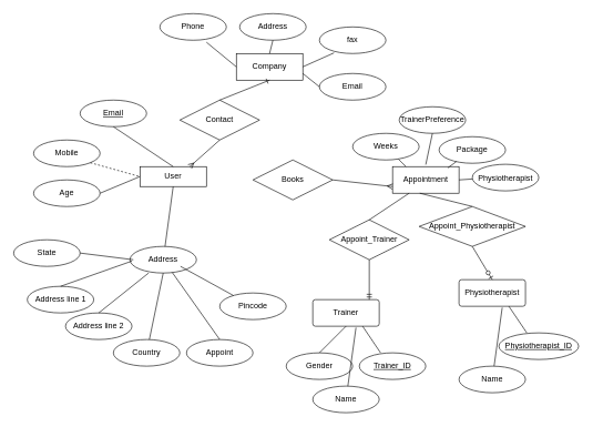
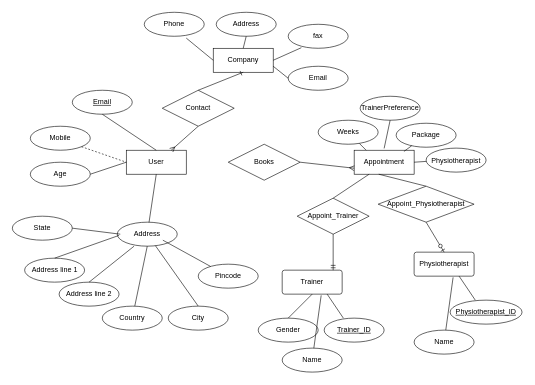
  <mxCell id="0" />
  <mxCell id="1" parent="0" />
- <mxCell id="2" value="User" style="whiteSpace=wrap;html=1;align=center;" vertex="1" parent="1"><mxGeometry x="210" y="250" width="100" height="30" as="geometry" /></mxCell>
+ <mxCell id="2" value="User" style="whiteSpace=wrap;html=1;align=center;" vertex="1" parent="1"><mxGeometry x="210" y="250" width="100" height="40" as="geometry" /></mxCell>
  <mxCell id="3" value="Appointment" style="whiteSpace=wrap;html=1;align=center;" vertex="1" parent="1"><mxGeometry x="590" y="250" width="100" height="40" as="geometry" /></mxCell>
  <mxCell id="4" value="Email" style="ellipse;whiteSpace=wrap;html=1;align=center;fontStyle=4;" vertex="1" parent="1"><mxGeometry x="120" y="150" width="100" height="40" as="geometry" /></mxCell>
  <mxCell id="5" value="" style="endArrow=none;html=1;rounded=0;exitX=0.5;exitY=1;exitDx=0;exitDy=0;entryX=0.5;entryY=0;entryDx=0;entryDy=0;" edge="1" parent="1" source="4" target="2"><mxGeometry relative="1" as="geometry"><mxPoint x="340" y="280" as="sourcePoint" /><mxPoint x="500" y="280" as="targetPoint" /></mxGeometry></mxCell>
  <mxCell id="6" value="Mobile" style="ellipse;whiteSpace=wrap;html=1;align=center;" vertex="1" parent="1"><mxGeometry x="50" y="210" width="100" height="40" as="geometry" /></mxCell>
  <mxCell id="7" value="Address" style="ellipse;whiteSpace=wrap;html=1;align=center;" vertex="1" parent="1"><mxGeometry x="195" y="370" width="100" height="40" as="geometry" /></mxCell>
  <mxCell id="8" value="Age" style="ellipse;whiteSpace=wrap;html=1;align=center;" vertex="1" parent="1"><mxGeometry x="50" y="270" width="100" height="40" as="geometry" /></mxCell>
  <mxCell id="9" value="" style="endArrow=none;html=1;rounded=0;exitX=1;exitY=1;exitDx=0;exitDy=0;entryX=0;entryY=0.5;entryDx=0;entryDy=0;dashed=1;" edge="1" parent="1" source="6" target="2"><mxGeometry relative="1" as="geometry"><mxPoint x="120" y="220" as="sourcePoint" /><mxPoint x="200" y="260" as="targetPoint" /></mxGeometry></mxCell>
  <mxCell id="10" value="" style="endArrow=none;html=1;rounded=0;exitX=1;exitY=0.5;exitDx=0;exitDy=0;entryX=0;entryY=0.5;entryDx=0;entryDy=0;" edge="1" parent="1" source="8" target="2"><mxGeometry relative="1" as="geometry"><mxPoint x="340" y="280" as="sourcePoint" /><mxPoint x="500" y="280" as="targetPoint" /></mxGeometry></mxCell>
  <mxCell id="11" value="" style="endArrow=none;html=1;rounded=0;entryX=0.5;entryY=1;entryDx=0;entryDy=0;" edge="1" parent="1" source="7" target="2"><mxGeometry relative="1" as="geometry"><mxPoint x="485" y="320" as="sourcePoint" /><mxPoint x="380" y="330" as="targetPoint" /></mxGeometry></mxCell>
  <mxCell id="12" value="Address line 2" style="ellipse;whiteSpace=wrap;html=1;align=center;" vertex="1" parent="1"><mxGeometry x="98" y="470" width="100" height="40" as="geometry" /></mxCell>
  <mxCell id="13" value="" style="endArrow=none;html=1;rounded=0;exitX=0.5;exitY=0;exitDx=0;exitDy=0;" edge="1" source="12" parent="1"><mxGeometry relative="1" as="geometry"><mxPoint x="388" y="420" as="sourcePoint" /><mxPoint x="223" y="410" as="targetPoint" /></mxGeometry></mxCell>
  <mxCell id="14" value="" style="endArrow=none;html=1;rounded=0;" edge="1" parent="1" target="7"><mxGeometry relative="1" as="geometry"><mxPoint x="330" y="510" as="sourcePoint" /><mxPoint x="320" y="620" as="targetPoint" /></mxGeometry></mxCell>
- <mxCell id="15" value="Appoint" style="ellipse;whiteSpace=wrap;html=1;align=center;" vertex="1" parent="1"><mxGeometry x="280" y="510" width="100" height="40" as="geometry" /></mxCell>
+ <mxCell id="15" value="City" style="ellipse;whiteSpace=wrap;html=1;align=center;" vertex="1" parent="1"><mxGeometry x="280" y="510" width="100" height="40" as="geometry" /></mxCell>
  <mxCell id="16" value="State" style="ellipse;whiteSpace=wrap;html=1;align=center;" vertex="1" parent="1"><mxGeometry x="20" y="360" width="100" height="40" as="geometry" /></mxCell>
  <mxCell id="17" value="" style="endArrow=none;html=1;rounded=0;entryX=0.5;entryY=1;entryDx=0;entryDy=0;" edge="1" source="18" parent="1" target="7"><mxGeometry relative="1" as="geometry"><mxPoint x="520" y="470" as="sourcePoint" /><mxPoint x="270" y="410" as="targetPoint" /></mxGeometry></mxCell>
  <mxCell id="18" value="Country" style="ellipse;whiteSpace=wrap;html=1;align=center;" vertex="1" parent="1"><mxGeometry x="170" y="510" width="100" height="40" as="geometry" /></mxCell>
  <mxCell id="19" value="Books" style="shape=rhombus;perimeter=rhombusPerimeter;whiteSpace=wrap;html=1;align=center;" vertex="1" parent="1"><mxGeometry x="380" y="240" width="120" height="60" as="geometry" /></mxCell>
  <mxCell id="20" value="Address line 1" style="ellipse;whiteSpace=wrap;html=1;align=center;" vertex="1" parent="1"><mxGeometry x="40.5" y="430" width="100" height="40" as="geometry" /></mxCell>
  <mxCell id="21" value="" style="endArrow=none;html=1;rounded=0;exitX=0.5;exitY=0;exitDx=0;exitDy=0;entryX=0;entryY=0.5;entryDx=0;entryDy=0;" edge="1" source="20" parent="1"><mxGeometry relative="1" as="geometry"><mxPoint x="330.5" y="380" as="sourcePoint" /><mxPoint x="198" y="392" as="targetPoint" /></mxGeometry></mxCell>
  <mxCell id="22" value="" style="endArrow=none;html=1;rounded=0;exitX=1;exitY=0.5;exitDx=0;exitDy=0;" edge="1" parent="1" source="16"><mxGeometry relative="1" as="geometry"><mxPoint x="280" y="340" as="sourcePoint" /><mxPoint x="200" y="390" as="targetPoint" /></mxGeometry></mxCell>
  <mxCell id="23" value="Pincode" style="ellipse;whiteSpace=wrap;html=1;align=center;" vertex="1" parent="1"><mxGeometry x="330" y="440" width="100" height="40" as="geometry" /></mxCell>
  <mxCell id="24" value="" style="endArrow=none;html=1;rounded=0;" edge="1" parent="1" target="23"><mxGeometry relative="1" as="geometry"><mxPoint x="271" y="400" as="sourcePoint" /><mxPoint x="440" y="440" as="targetPoint" /></mxGeometry></mxCell>
  <mxCell id="25" value="" style="fontSize=12;html=1;endArrow=ERmany;exitX=1;exitY=0.5;exitDx=0;exitDy=0;entryX=0;entryY=0.75;entryDx=0;entryDy=0;" edge="1" parent="1" source="19" target="3"><mxGeometry width="100" height="100" relative="1" as="geometry"><mxPoint x="310" y="390" as="sourcePoint" /><mxPoint x="410" y="290" as="targetPoint" /></mxGeometry></mxCell>
  <mxCell id="26" value="Weeks" style="ellipse;whiteSpace=wrap;html=1;align=center;" vertex="1" parent="1"><mxGeometry x="530" y="200" width="100" height="40" as="geometry" /></mxCell>
  <mxCell id="27" value="" style="endArrow=none;html=1;rounded=0;entryX=0;entryY=0.5;entryDx=0;entryDy=0;" edge="1" source="26" parent="1"><mxGeometry relative="1" as="geometry"><mxPoint x="520" y="200" as="sourcePoint" /><mxPoint x="610" y="250" as="targetPoint" /></mxGeometry></mxCell>
  <mxCell id="28" value="TrainerPreference" style="ellipse;whiteSpace=wrap;html=1;align=center;" vertex="1" parent="1"><mxGeometry x="600" y="160" width="100" height="40" as="geometry" /></mxCell>
  <mxCell id="29" value="" style="endArrow=none;html=1;rounded=0;exitX=0.5;exitY=1;exitDx=0;exitDy=0;" edge="1" source="28" parent="1"><mxGeometry relative="1" as="geometry"><mxPoint x="580" y="150" as="sourcePoint" /><mxPoint x="640" y="247" as="targetPoint" /></mxGeometry></mxCell>
  <mxCell id="30" value="Package" style="ellipse;whiteSpace=wrap;html=1;align=center;" vertex="1" parent="1"><mxGeometry x="660" y="205" width="100" height="40" as="geometry" /></mxCell>
  <mxCell id="31" value="" style="endArrow=none;html=1;rounded=0;entryX=0.83;entryY=0.05;entryDx=0;entryDy=0;entryPerimeter=0;" edge="1" source="30" parent="1" target="3"><mxGeometry relative="1" as="geometry"><mxPoint x="650" y="205" as="sourcePoint" /><mxPoint x="740" y="255" as="targetPoint" /></mxGeometry></mxCell>
  <mxCell id="32" value="" style="endArrow=none;html=1;rounded=0;entryX=1;entryY=0.5;entryDx=0;entryDy=0;" edge="1" source="33" parent="1" target="3"><mxGeometry relative="1" as="geometry"><mxPoint x="700" y="246.5" as="sourcePoint" /><mxPoint x="723" y="293.5" as="targetPoint" /></mxGeometry></mxCell>
  <mxCell id="33" value="Physiotherapist" style="ellipse;whiteSpace=wrap;html=1;align=center;" vertex="1" parent="1"><mxGeometry x="710" y="246.5" width="100" height="40" as="geometry" /></mxCell>
  <mxCell id="34" value="Trainer" style="rounded=1;arcSize=10;whiteSpace=wrap;html=1;align=center;" vertex="1" parent="1"><mxGeometry x="470" y="450" width="100" height="40" as="geometry" /></mxCell>
  <mxCell id="35" value="Gender" style="ellipse;whiteSpace=wrap;html=1;align=center;" vertex="1" parent="1"><mxGeometry x="430" y="530" width="100" height="40" as="geometry" /></mxCell>
  <mxCell id="36" value="Name" style="ellipse;whiteSpace=wrap;html=1;align=center;" vertex="1" parent="1"><mxGeometry x="470" y="580" width="100" height="40" as="geometry" /></mxCell>
  <mxCell id="37" value="" style="endArrow=none;html=1;rounded=0;exitX=0.5;exitY=0;exitDx=0;exitDy=0;entryX=0.5;entryY=1;entryDx=0;entryDy=0;" edge="1" parent="1" source="35" target="34"><mxGeometry relative="1" as="geometry"><mxPoint x="410" y="500" as="sourcePoint" /><mxPoint x="570" y="500" as="targetPoint" /></mxGeometry></mxCell>
  <mxCell id="38" value="" style="endArrow=none;html=1;rounded=0;entryX=0.65;entryY=1.05;entryDx=0;entryDy=0;entryPerimeter=0;" edge="1" parent="1" source="36" target="34"><mxGeometry relative="1" as="geometry"><mxPoint x="410" y="520" as="sourcePoint" /><mxPoint x="570" y="520" as="targetPoint" /></mxGeometry></mxCell>
  <mxCell id="39" value="" style="endArrow=none;html=1;rounded=0;entryX=0.22;entryY=0;entryDx=0;entryDy=0;entryPerimeter=0;exitX=0.75;exitY=1;exitDx=0;exitDy=0;" edge="1" parent="1" source="34"><mxGeometry relative="1" as="geometry"><mxPoint x="410" y="520" as="sourcePoint" /><mxPoint x="572" y="530" as="targetPoint" /></mxGeometry></mxCell>
  <mxCell id="40" value="Physiotherapist" style="rounded=1;arcSize=10;whiteSpace=wrap;html=1;align=center;" vertex="1" parent="1"><mxGeometry x="690" y="420" width="100" height="40" as="geometry" /></mxCell>
  <mxCell id="41" value="" style="endArrow=none;html=1;rounded=0;entryX=0.22;entryY=0;entryDx=0;entryDy=0;entryPerimeter=0;exitX=0.75;exitY=1;exitDx=0;exitDy=0;" edge="1" source="40" parent="1"><mxGeometry relative="1" as="geometry"><mxPoint x="630" y="490" as="sourcePoint" /><mxPoint x="792" y="500" as="targetPoint" /></mxGeometry></mxCell>
  <mxCell id="42" value="" style="endArrow=none;html=1;rounded=0;entryX=0.65;entryY=1.05;entryDx=0;entryDy=0;entryPerimeter=0;" edge="1" source="43" target="40" parent="1"><mxGeometry relative="1" as="geometry"><mxPoint x="630" y="490" as="sourcePoint" /><mxPoint x="790" y="490" as="targetPoint" /></mxGeometry></mxCell>
  <mxCell id="43" value="Name" style="ellipse;whiteSpace=wrap;html=1;align=center;" vertex="1" parent="1"><mxGeometry x="690" y="550" width="100" height="40" as="geometry" /></mxCell>
  <mxCell id="44" value="Appoint_Trainer" style="shape=rhombus;perimeter=rhombusPerimeter;whiteSpace=wrap;html=1;align=center;" vertex="1" parent="1"><mxGeometry x="495" y="330" width="120" height="60" as="geometry" /></mxCell>
  <mxCell id="45" value="" style="fontSize=12;html=1;endArrow=ERmandOne;exitX=0.5;exitY=1;exitDx=0;exitDy=0;rounded=1;" edge="1" parent="1" source="44"><mxGeometry width="100" height="100" relative="1" as="geometry"><mxPoint x="525" y="310" as="sourcePoint" /><mxPoint x="555" y="450" as="targetPoint" /></mxGeometry></mxCell>
  <mxCell id="46" value="" style="endArrow=none;html=1;rounded=0;exitX=0.25;exitY=1;exitDx=0;exitDy=0;entryX=0.5;entryY=0;entryDx=0;entryDy=0;" edge="1" parent="1" source="3" target="44"><mxGeometry relative="1" as="geometry"><mxPoint x="420" y="450" as="sourcePoint" /><mxPoint x="580" y="450" as="targetPoint" /></mxGeometry></mxCell>
  <mxCell id="47" value="" style="endArrow=none;html=1;rounded=0;exitX=0.41;exitY=1;exitDx=0;exitDy=0;entryX=0.5;entryY=0;entryDx=0;entryDy=0;exitPerimeter=0;" edge="1" target="48" parent="1" source="3"><mxGeometry relative="1" as="geometry"><mxPoint x="625" y="300" as="sourcePoint" /><mxPoint x="590" y="460" as="targetPoint" /></mxGeometry></mxCell>
  <mxCell id="48" value="Appoint_Physiotherapist" style="shape=rhombus;perimeter=rhombusPerimeter;whiteSpace=wrap;html=1;align=center;" vertex="1" parent="1"><mxGeometry x="630" y="310" width="160" height="60" as="geometry" /></mxCell>
  <mxCell id="49" value="Trainer_ID" style="ellipse;whiteSpace=wrap;html=1;align=center;fontStyle=4;" vertex="1" parent="1"><mxGeometry x="540" y="530" width="100" height="40" as="geometry" /></mxCell>
  <mxCell id="50" value="Physiotherapist_ID" style="ellipse;whiteSpace=wrap;html=1;align=center;fontStyle=4;" vertex="1" parent="1"><mxGeometry x="750" y="500" width="120" height="40" as="geometry" /></mxCell>
  <mxCell id="51" value="" style="fontSize=12;html=1;endArrow=ERzeroToOne;endFill=1;entryX=0.5;entryY=0;entryDx=0;entryDy=0;" edge="1" parent="1" target="40"><mxGeometry width="100" height="100" relative="1" as="geometry"><mxPoint x="710" y="370" as="sourcePoint" /><mxPoint x="590" y="250" as="targetPoint" /></mxGeometry></mxCell>
  <mxCell id="52" value="Company" style="whiteSpace=wrap;html=1;align=center;" vertex="1" parent="1"><mxGeometry x="355" y="80" width="100" height="40" as="geometry" /></mxCell>
  <mxCell id="53" value="Phone" style="ellipse;whiteSpace=wrap;html=1;align=center;" vertex="1" parent="1"><mxGeometry x="240" y="20" width="100" height="40" as="geometry" /></mxCell>
  <mxCell id="54" value="Address" style="ellipse;whiteSpace=wrap;html=1;align=center;" vertex="1" parent="1"><mxGeometry x="360" y="20" width="100" height="40" as="geometry" /></mxCell>
  <mxCell id="55" value="fax" style="ellipse;whiteSpace=wrap;html=1;align=center;" vertex="1" parent="1"><mxGeometry x="480" y="40" width="100" height="40" as="geometry" /></mxCell>
  <mxCell id="56" value="Email" style="ellipse;whiteSpace=wrap;html=1;align=center;" vertex="1" parent="1"><mxGeometry x="480" y="110" width="100" height="40" as="geometry" /></mxCell>
  <mxCell id="57" value="" style="endArrow=none;html=1;rounded=0;exitX=0.7;exitY=1.075;exitDx=0;exitDy=0;exitPerimeter=0;entryX=0;entryY=0.5;entryDx=0;entryDy=0;" edge="1" parent="1" source="53" target="52"><mxGeometry relative="1" as="geometry"><mxPoint x="350" y="150" as="sourcePoint" /><mxPoint x="510" y="150" as="targetPoint" /></mxGeometry></mxCell>
  <mxCell id="58" value="" style="endArrow=none;html=1;rounded=0;exitX=0.5;exitY=1;exitDx=0;exitDy=0;entryX=0.5;entryY=0;entryDx=0;entryDy=0;" edge="1" parent="1" source="54" target="52"><mxGeometry relative="1" as="geometry"><mxPoint x="350" y="150" as="sourcePoint" /><mxPoint x="510" y="150" as="targetPoint" /></mxGeometry></mxCell>
  <mxCell id="59" value="" style="endArrow=none;html=1;rounded=0;exitX=1;exitY=0.5;exitDx=0;exitDy=0;entryX=0.22;entryY=0.975;entryDx=0;entryDy=0;entryPerimeter=0;" edge="1" parent="1" source="52" target="55"><mxGeometry relative="1" as="geometry"><mxPoint x="350" y="150" as="sourcePoint" /><mxPoint x="510" y="150" as="targetPoint" /></mxGeometry></mxCell>
  <mxCell id="60" value="" style="endArrow=none;html=1;rounded=0;exitX=1;exitY=0.75;exitDx=0;exitDy=0;" edge="1" parent="1" source="52"><mxGeometry relative="1" as="geometry"><mxPoint x="350" y="150" as="sourcePoint" /><mxPoint x="480" y="130" as="targetPoint" /></mxGeometry></mxCell>
  <mxCell id="61" value="Contact" style="shape=rhombus;perimeter=rhombusPerimeter;whiteSpace=wrap;html=1;align=center;" vertex="1" parent="1"><mxGeometry x="270" y="150" width="120" height="60" as="geometry" /></mxCell>
  <mxCell id="62" value="" style="fontSize=12;html=1;endArrow=ERmany;entryX=0.75;entryY=0;entryDx=0;entryDy=0;exitX=0.5;exitY=1;exitDx=0;exitDy=0;" edge="1" parent="1" source="61" target="2"><mxGeometry width="100" height="100" relative="1" as="geometry"><mxPoint x="380" y="200" as="sourcePoint" /><mxPoint x="480" y="100" as="targetPoint" /></mxGeometry></mxCell>
  <mxCell id="63" value="" style="fontSize=12;html=1;endArrow=ERone;endFill=1;exitX=0.5;exitY=0;exitDx=0;exitDy=0;entryX=0.5;entryY=1;entryDx=0;entryDy=0;" edge="1" parent="1" source="61" target="52"><mxGeometry width="100" height="100" relative="1" as="geometry"><mxPoint x="380" y="200" as="sourcePoint" /><mxPoint x="480" y="100" as="targetPoint" /></mxGeometry></mxCell>
